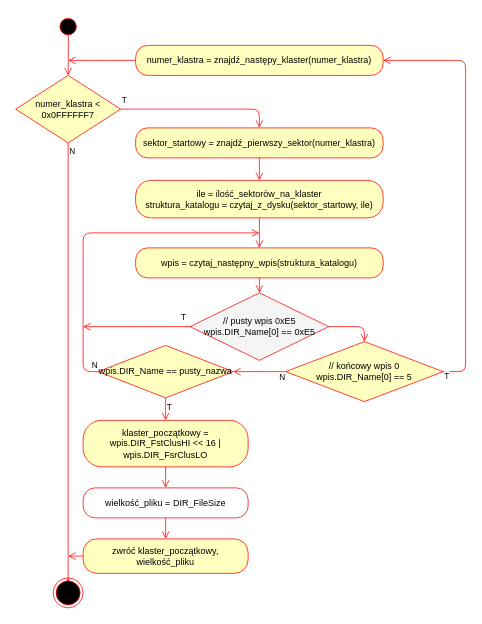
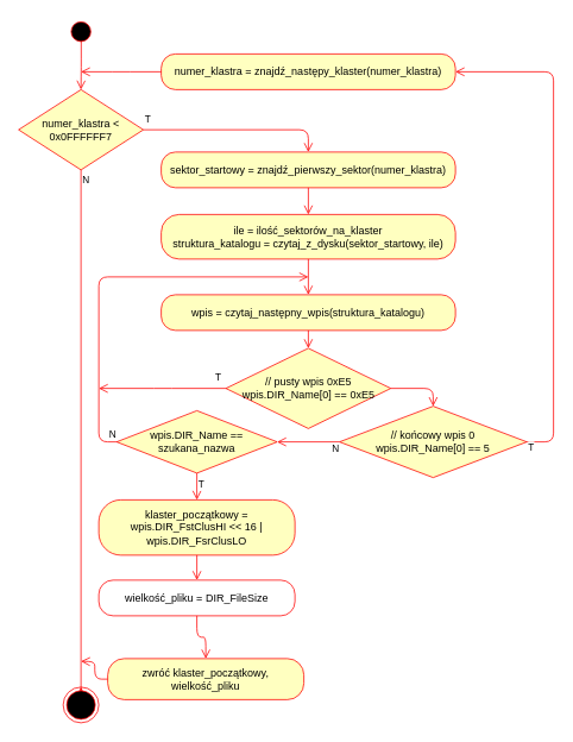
  <mxCell id="0" />
  <mxCell id="1" parent="0" />
  <mxCell id="2" value="numer_klastra &amp;lt; 0x0FFFFFF7" style="rhombus;whiteSpace=wrap;html=1;fillColor=#ffffc0;strokeColor=#ff0000;" vertex="1" parent="1"><mxGeometry x="20" y="100" width="140" height="90" as="geometry" /></mxCell>
  <mxCell id="3" value="N" style="edgeStyle=orthogonalEdgeStyle;html=1;align=left;verticalAlign=bottom;endArrow=open;endSize=8;strokeColor=#ff0000;entryX=0.5;entryY=0;entryDx=0;entryDy=0;" edge="1" source="2" parent="1" target="16"><mxGeometry x="1" y="560" relative="1" as="geometry"><mxPoint x="30" y="280" as="targetPoint" /><Array as="points"><mxPoint x="90" y="810" /></Array><mxPoint x="560" y="-560" as="offset" /></mxGeometry></mxCell>
  <mxCell id="4" value="T" style="edgeStyle=orthogonalEdgeStyle;html=1;align=left;verticalAlign=top;endArrow=open;endSize=8;strokeColor=#ff0000;entryX=0.5;entryY=0;entryDx=0;entryDy=0;" edge="1" source="2" parent="1" target="7"><mxGeometry x="0.762" y="-187" relative="1" as="geometry"><mxPoint x="230" y="210" as="targetPoint" /><mxPoint x="2" y="-25" as="offset" /></mxGeometry></mxCell>
  <mxCell id="5" value="" style="ellipse;html=1;shape=startState;fillColor=#000000;strokeColor=#ff0000;" vertex="1" parent="1"><mxGeometry x="75" y="20" width="30" height="30" as="geometry" /></mxCell>
  <mxCell id="6" value="" style="edgeStyle=orthogonalEdgeStyle;html=1;verticalAlign=bottom;endArrow=open;endSize=8;strokeColor=#ff0000;entryX=0.5;entryY=0;entryDx=0;entryDy=0;exitX=0.509;exitY=0.863;exitDx=0;exitDy=0;exitPerimeter=0;" edge="1" source="5" parent="1" target="2"><mxGeometry relative="1" as="geometry"><mxPoint x="90" y="110" as="targetPoint" /></mxGeometry></mxCell>
  <mxCell id="7" value="sektor_startowy = znajdź_pierwszy_sektor(numer_klastra)" style="rounded=1;whiteSpace=wrap;html=1;arcSize=40;fontColor=#000000;fillColor=#ffffc0;strokeColor=#ff0000;" vertex="1" parent="1"><mxGeometry x="180" y="170" width="330" height="40" as="geometry" /></mxCell>
  <mxCell id="8" value="" style="edgeStyle=orthogonalEdgeStyle;html=1;verticalAlign=bottom;endArrow=open;endSize=8;strokeColor=#ff0000;entryX=0.5;entryY=0;entryDx=0;entryDy=0;" edge="1" source="7" parent="1" target="9"><mxGeometry relative="1" as="geometry"><mxPoint x="310" y="230" as="targetPoint" /></mxGeometry></mxCell>
  <mxCell id="9" value="&lt;div&gt;ile = ilość_sektorów_na_klaster&lt;/div&gt;&lt;div&gt;struktura_katalogu = czytaj_z_dysku(sektor_startowy, ile)&lt;br&gt;&lt;/div&gt;" style="rounded=1;whiteSpace=wrap;html=1;arcSize=40;fontColor=#000000;fillColor=#ffffc0;strokeColor=#ff0000;" vertex="1" parent="1"><mxGeometry x="180" y="240" width="330" height="50" as="geometry" /></mxCell>
  <mxCell id="10" value="" style="edgeStyle=orthogonalEdgeStyle;html=1;verticalAlign=bottom;endArrow=open;endSize=8;strokeColor=#ff0000;entryX=0.5;entryY=0;entryDx=0;entryDy=0;" edge="1" parent="1" source="9" target="11"><mxGeometry relative="1" as="geometry"><mxPoint x="295" y="340" as="targetPoint" /></mxGeometry></mxCell>
  <mxCell id="11" value="wpis = czytaj_następny_wpis(struktura_katalogu)" style="rounded=1;whiteSpace=wrap;html=1;arcSize=40;fontColor=#000000;fillColor=#ffffc0;strokeColor=#ff0000;" vertex="1" parent="1"><mxGeometry x="180" y="330" width="330" height="40" as="geometry" /></mxCell>
  <mxCell id="12" value="" style="edgeStyle=orthogonalEdgeStyle;html=1;verticalAlign=bottom;endArrow=open;endSize=8;strokeColor=#ff0000;entryX=0.5;entryY=0;entryDx=0;entryDy=0;" edge="1" source="11" parent="1" target="13"><mxGeometry relative="1" as="geometry"><mxPoint x="240" y="470" as="targetPoint" /></mxGeometry></mxCell>
- <mxCell id="13" value="&lt;div&gt;// pusty wpis 0xE5&lt;br&gt;&lt;/div&gt;&lt;div&gt;wpis.DIR_Name[0] == 0xE5&lt;br&gt;&lt;/div&gt;" style="rhombus;whiteSpace=wrap;html=1;fillColor=#f5f5f5;strokeColor=#ff0000;" vertex="1" parent="1"><mxGeometry x="252.5" y="390" width="185" height="90" as="geometry" /></mxCell>
+ <mxCell id="13" value="&lt;div&gt;// pusty wpis 0xE5&lt;br&gt;&lt;/div&gt;&lt;div&gt;wpis.DIR_Name[0] == 0xE5&lt;br&gt;&lt;/div&gt;" style="rhombus;whiteSpace=wrap;html=1;fillColor=#ffffc0;strokeColor=#ff0000;" vertex="1" parent="1"><mxGeometry x="252.5" y="390" width="185" height="90" as="geometry" /></mxCell>
  <mxCell id="14" value="N" style="edgeStyle=orthogonalEdgeStyle;html=1;align=left;verticalAlign=bottom;endArrow=open;endSize=8;strokeColor=#ff0000;exitX=1;exitY=0.5;exitDx=0;exitDy=0;entryX=0.5;entryY=0;entryDx=0;entryDy=0;" edge="1" source="13" parent="1" target="17"><mxGeometry x="0.407" y="-47" relative="1" as="geometry"><mxPoint x="580" y="470" as="targetPoint" /><mxPoint as="offset" /></mxGeometry></mxCell>
  <mxCell id="15" value="T" style="edgeStyle=orthogonalEdgeStyle;html=1;align=left;verticalAlign=top;endArrow=open;endSize=8;strokeColor=#ff0000;exitX=0;exitY=0.5;exitDx=0;exitDy=0;" edge="1" source="13" parent="1"><mxGeometry x="-0.809" y="-25" relative="1" as="geometry"><mxPoint x="110" y="435" as="targetPoint" /><mxPoint x="252.6" y="441" as="sourcePoint" /><mxPoint as="offset" /></mxGeometry></mxCell>
  <mxCell id="16" value="" style="ellipse;html=1;shape=endState;fillColor=#000000;strokeColor=#ff0000;" vertex="1" parent="1"><mxGeometry x="70" y="770" width="40" height="40" as="geometry" /></mxCell>
  <mxCell id="17" value="&lt;div&gt;// końcowy wpis 0&lt;/div&gt;&lt;div&gt;wpis.DIR_Name[0] == 5&lt;br&gt;&lt;/div&gt;" style="rhombus;whiteSpace=wrap;html=1;fillColor=#ffffc0;strokeColor=#ff0000;" vertex="1" parent="1"><mxGeometry x="380" y="455" width="210" height="80" as="geometry" /></mxCell>
  <mxCell id="18" value="T" style="edgeStyle=orthogonalEdgeStyle;html=1;align=left;verticalAlign=bottom;endArrow=open;endSize=8;strokeColor=#ff0000;entryX=1;entryY=0.5;entryDx=0;entryDy=0;" edge="1" source="17" parent="1" target="29"><mxGeometry x="-0.891" y="34" relative="1" as="geometry"><mxPoint x="530" y="80" as="targetPoint" /><Array as="points"><mxPoint x="620" y="495" /><mxPoint x="620" y="80" /></Array><mxPoint x="4" y="15" as="offset" /></mxGeometry></mxCell>
  <mxCell id="19" value="N" style="edgeStyle=orthogonalEdgeStyle;html=1;align=left;verticalAlign=top;endArrow=open;endSize=8;strokeColor=#ff0000;exitX=0;exitY=0.5;exitDx=0;exitDy=0;entryX=1;entryY=0.5;entryDx=0;entryDy=0;" edge="1" source="17" parent="1" target="20"><mxGeometry x="-0.724" y="-5" relative="1" as="geometry"><mxPoint x="360" y="540" as="targetPoint" /><mxPoint as="offset" /></mxGeometry></mxCell>
- <mxCell id="20" value="wpis.DIR_Name == pusty_nazwa" style="rhombus;whiteSpace=wrap;html=1;fillColor=#ffffc0;strokeColor=#ff0000;" vertex="1" parent="1"><mxGeometry x="130" y="460" width="180" height="70" as="geometry" /></mxCell>
+ <mxCell id="20" value="wpis.DIR_Name == szukana_nazwa" style="rhombus;whiteSpace=wrap;html=1;fillColor=#ffffc0;strokeColor=#ff0000;" vertex="1" parent="1"><mxGeometry x="130" y="460" width="180" height="70" as="geometry" /></mxCell>
  <mxCell id="21" value="N" style="edgeStyle=orthogonalEdgeStyle;html=1;align=left;verticalAlign=bottom;endArrow=open;endSize=8;strokeColor=#ff0000;" edge="1" parent="1"><mxGeometry x="-0.953" relative="1" as="geometry"><mxPoint x="345" y="310" as="targetPoint" /><mxPoint x="130" y="495" as="sourcePoint" /><Array as="points"><mxPoint x="110" y="495" /><mxPoint x="110" y="310" /></Array><mxPoint as="offset" /></mxGeometry></mxCell>
  <mxCell id="22" value="T" style="edgeStyle=orthogonalEdgeStyle;html=1;align=left;verticalAlign=top;endArrow=open;endSize=8;strokeColor=#ff0000;exitX=0.5;exitY=1;exitDx=0;exitDy=0;entryX=0.5;entryY=0;entryDx=0;entryDy=0;" edge="1" source="20" parent="1" target="23"><mxGeometry x="-1" relative="1" as="geometry"><mxPoint x="500" y="720" as="targetPoint" /><mxPoint as="offset" /></mxGeometry></mxCell>
  <mxCell id="23" value="klaster_początkowy = wpis.DIR_FstClusHI &amp;lt;&amp;lt; 16 | wpis.DIR_FsrClusLO" style="rounded=1;whiteSpace=wrap;html=1;arcSize=40;fontColor=#000000;fillColor=#ffffc0;strokeColor=#ff0000;" vertex="1" parent="1"><mxGeometry x="110" y="560" width="220" height="62" as="geometry" /></mxCell>
  <mxCell id="24" value="" style="edgeStyle=orthogonalEdgeStyle;html=1;verticalAlign=bottom;endArrow=open;endSize=8;strokeColor=#ff0000;exitX=0.5;exitY=1;exitDx=0;exitDy=0;entryX=0.5;entryY=0;entryDx=0;entryDy=0;" edge="1" source="23" parent="1" target="25"><mxGeometry relative="1" as="geometry"><mxPoint x="240" y="748" as="targetPoint" /></mxGeometry></mxCell>
  <mxCell id="25" value="wielkość_pliku = DIR_FileSize" style="rounded=1;whiteSpace=wrap;html=1;arcSize=40;fontColor=#000000;fillColor=#ffffff;strokeColor=#ff0000;" vertex="1" parent="1"><mxGeometry x="110" y="650" width="220" height="40" as="geometry" /></mxCell>
  <mxCell id="26" value="" style="edgeStyle=orthogonalEdgeStyle;html=1;verticalAlign=bottom;endArrow=open;endSize=8;strokeColor=#ff0000;entryX=0.5;entryY=0;entryDx=0;entryDy=0;" edge="1" source="25" parent="1" target="27"><mxGeometry relative="1" as="geometry"><mxPoint x="190" y="868" as="targetPoint" /></mxGeometry></mxCell>
- <mxCell id="27" value="zwróć klaster_początkowy, wielkość_pliku" style="rounded=1;whiteSpace=wrap;html=1;arcSize=40;fontColor=#000000;fillColor=#ffffc0;strokeColor=#ff0000;" vertex="1" parent="1"><mxGeometry x="110" y="718" width="220" height="46" as="geometry" /></mxCell>
+ <mxCell id="27" value="zwróć klaster_początkowy, wielkość_pliku" style="rounded=1;whiteSpace=wrap;html=1;arcSize=40;fontColor=#000000;fillColor=#ffffc0;strokeColor=#ff0000;" vertex="1" parent="1"><mxGeometry x="120" y="738" width="220" height="46" as="geometry" /></mxCell>
  <mxCell id="28" value="" style="edgeStyle=orthogonalEdgeStyle;html=1;verticalAlign=bottom;endArrow=open;endSize=8;strokeColor=#ff0000;" edge="1" parent="1" source="27"><mxGeometry relative="1" as="geometry"><mxPoint x="90" y="741" as="targetPoint" /></mxGeometry></mxCell>
  <mxCell id="29" value="numer_klastra = znajdź_następy_klaster(numer_klastra)" style="rounded=1;whiteSpace=wrap;html=1;arcSize=40;fontColor=#000000;fillColor=#ffffc0;strokeColor=#ff0000;" vertex="1" parent="1"><mxGeometry x="180" y="60" width="330" height="40" as="geometry" /></mxCell>
  <mxCell id="30" value="" style="edgeStyle=orthogonalEdgeStyle;html=1;verticalAlign=bottom;endArrow=open;endSize=8;strokeColor=#ff0000;" edge="1" source="29" parent="1"><mxGeometry relative="1" as="geometry"><mxPoint x="90" y="80" as="targetPoint" /></mxGeometry></mxCell>
